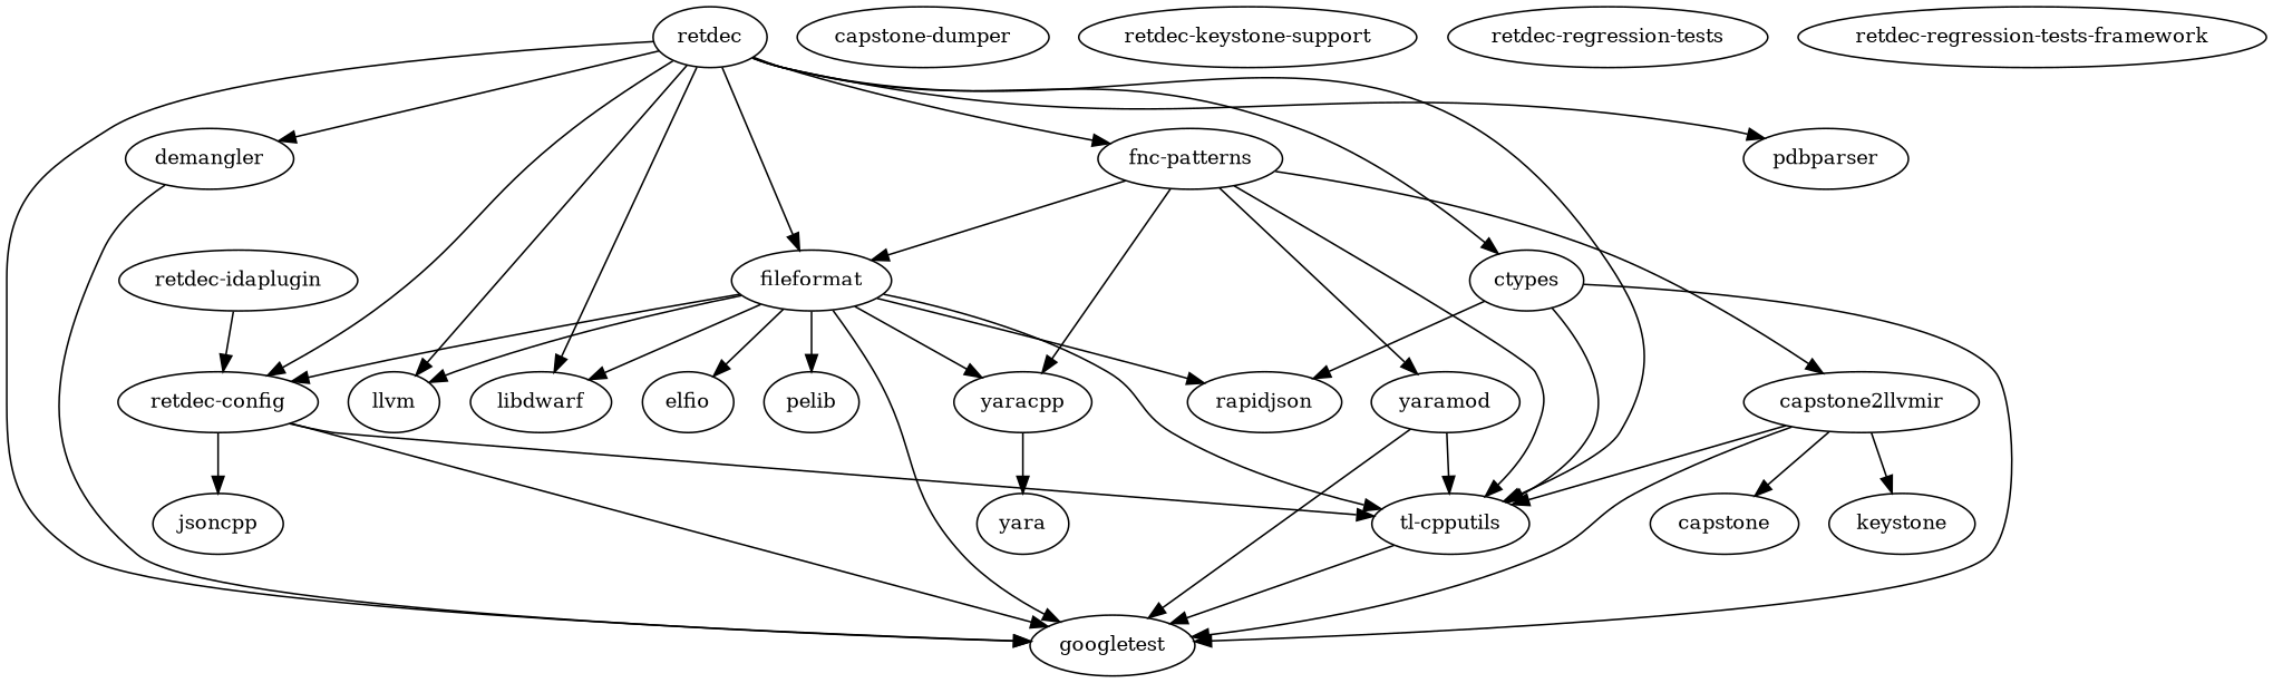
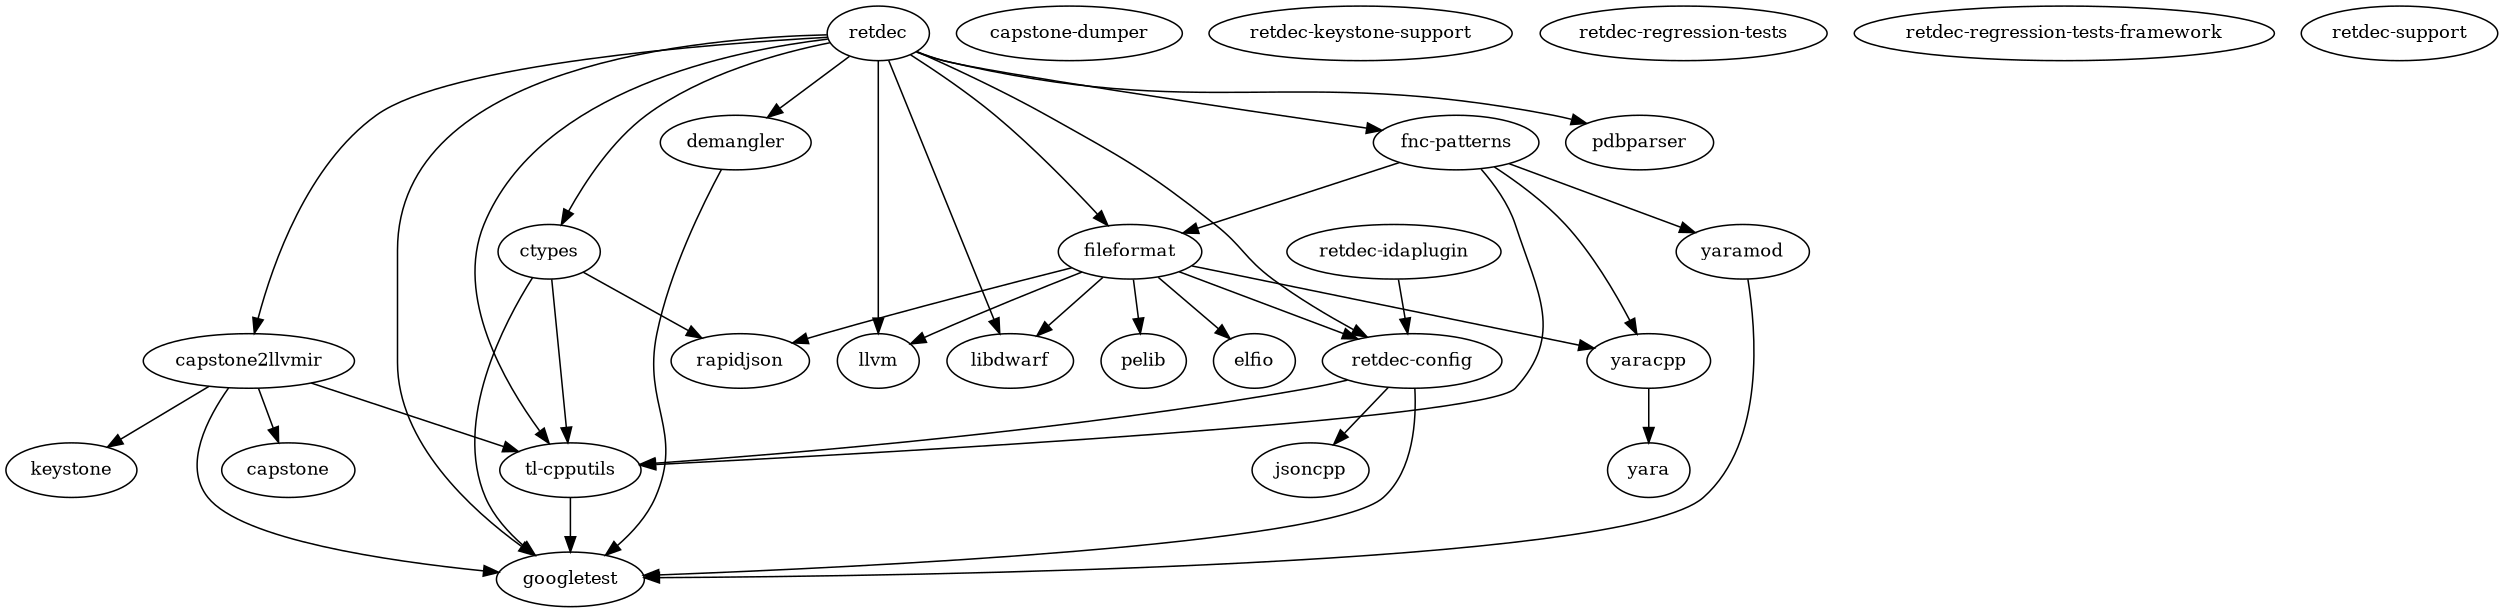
  digraph {
    node [fontsize=12]
    capstone2llvmir
    googletest
    capstone
    keystone
    "tl-cpputils"
    ctypes
    rapidjson
    demangler
    fileformat
    llvm
    elfio
    libdwarf
    pelib
    "retdec-config"
    yaracpp
    jsoncpp
    yara
    "fnc-patterns"
    yaramod
    retdec
    pdbparser
    "retdec-idaplugin"
    "capstone-dumper"
    n24 [label="retdec-keystone-support"]
    "retdec-regression-tests"
    "retdec-regression-tests-framework"
+   "retdec-support"
    capstone2llvmir -> googletest
    capstone2llvmir -> capstone
    capstone2llvmir -> keystone
    capstone2llvmir -> "tl-cpputils"
    "tl-cpputils" -> googletest
    ctypes -> googletest
    ctypes -> "tl-cpputils"
    ctypes -> rapidjson
    demangler -> googletest
-   fileformat -> googletest
-   fileformat -> "tl-cpputils"
    fileformat -> rapidjson
    fileformat -> llvm
    fileformat -> elfio
    fileformat -> libdwarf
    fileformat -> pelib
    fileformat -> "retdec-config"
    fileformat -> yaracpp
    "retdec-config" -> googletest
    "retdec-config" -> "tl-cpputils"
    "retdec-config" -> jsoncpp
    yaracpp -> yara
    "fnc-patterns" -> "tl-cpputils"
    "fnc-patterns" -> fileformat
    "fnc-patterns" -> yaracpp
    "fnc-patterns" -> yaramod
    yaramod -> googletest
-   yaramod -> "tl-cpputils"
-   "fnc-patterns" -> capstone2llvmir
+   retdec -> capstone2llvmir
    retdec -> googletest
    retdec -> "tl-cpputils"
    retdec -> ctypes
    retdec -> demangler
    retdec -> fileformat
    retdec -> llvm
    retdec -> libdwarf
    retdec -> "retdec-config"
    retdec -> "fnc-patterns"
    retdec -> pdbparser
    "retdec-idaplugin" -> "retdec-config"
  }
